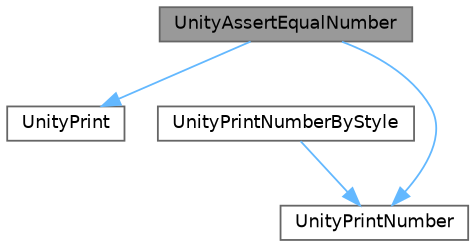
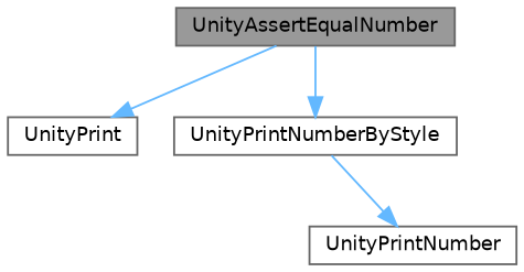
  digraph {
    rankdir=TB
    node [color=grey40 fillcolor=white fontname=Helvetica fontsize=10 shape=box style=filled]
    edge [color=steelblue1 fontname=Helvetica fontsize=10 labelfontname=Helvetica labelfontsize=10 style=solid]
    n1 [color=gray40 fillcolor=grey60 fontcolor=black height=0.2 label=UnityAssertEqualNumber width=0.4]
    n2 [height=0.2 label=UnityPrint width=0.4]
    n3 [height=0.2 label=UnityPrintNumberByStyle width=0.4]
    n4 [height=0.2 label=UnityPrintNumber width=0.4]
    n1 -> n2
-   n1 -> n4
+   n1 -> n3
    n3 -> n4
  }
